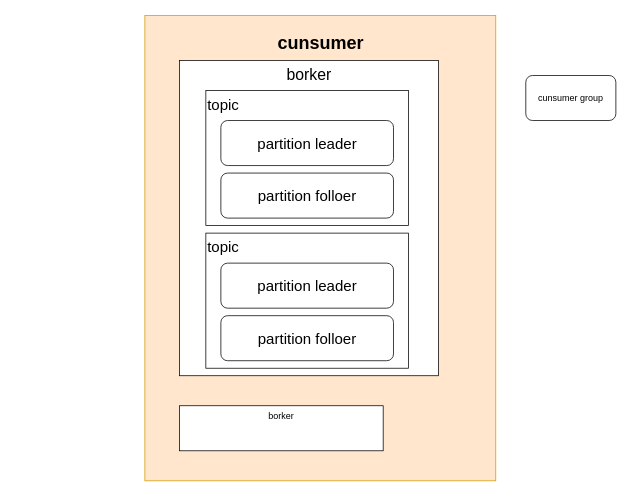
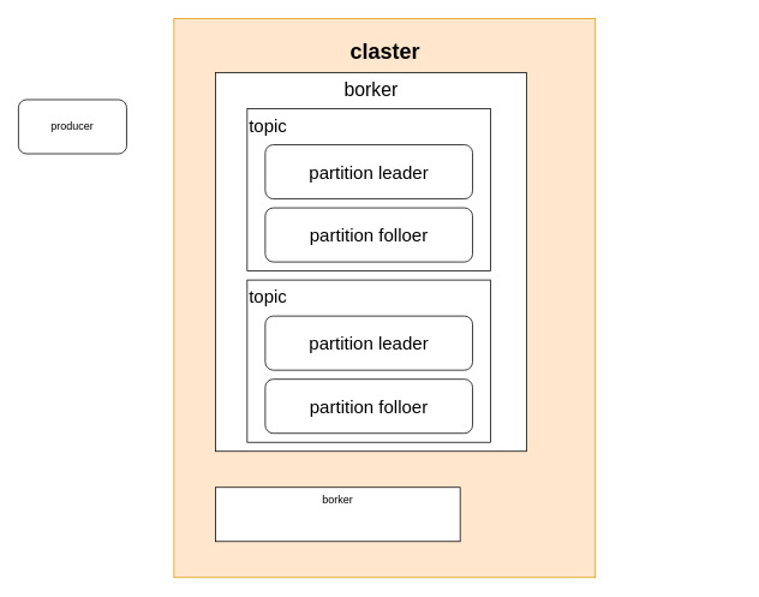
  <mxCell id="0" />
  <mxCell id="1" parent="0" />
- <mxCell id="2" value="&lt;h1&gt;cunsumer&lt;/h1&gt;" style="rounded=0;whiteSpace=wrap;html=1;fillColor=#ffe6cc;strokeColor=#d79b00;align=center;verticalAlign=top;" vertex="1" parent="1"><mxGeometry x="192.5" y="20" width="467.5" height="620" as="geometry" /></mxCell>
- <mxCell id="4" value="cunsumer group" style="rounded=1;whiteSpace=wrap;html=1;" parent="1" vertex="1"><mxGeometry x="700" y="100" width="120" height="60" as="geometry" /></mxCell>
+ <mxCell id="2" value="&lt;h1&gt;claster&lt;/h1&gt;" style="rounded=0;whiteSpace=wrap;html=1;fillColor=#ffe6cc;strokeColor=#d79b00;align=center;verticalAlign=top;" vertex="1" parent="1"><mxGeometry x="192.5" y="20" width="467.5" height="620" as="geometry" /></mxCell>
+ <mxCell id="3" value="producer" style="rounded=1;whiteSpace=wrap;html=1;" parent="1" vertex="1"><mxGeometry x="20" y="110" width="120" height="60" as="geometry" /></mxCell>
  <mxCell id="5" value="borker" style="rounded=0;whiteSpace=wrap;html=1;align=center;verticalAlign=top;" vertex="1" parent="1"><mxGeometry x="238.75" y="540" width="271.25" height="60" as="geometry" /></mxCell>
  <mxCell id="6" value="" style="group;" vertex="1" connectable="0" parent="1"><mxGeometry x="238.75" y="80" width="345" height="420" as="geometry" /></mxCell>
  <mxCell id="7" value="&lt;font style=&quot;font-size: 21px;&quot;&gt;borker&lt;/font&gt;" style="rounded=0;whiteSpace=wrap;html=1;align=center;verticalAlign=top;" parent="6" vertex="1"><mxGeometry width="345" height="420" as="geometry" /></mxCell>
  <mxCell id="8" value="" style="group;" vertex="1" connectable="0" parent="6"><mxGeometry x="35" y="40" width="270" height="180" as="geometry" /></mxCell>
  <mxCell id="9" value="topic" style="rounded=0;whiteSpace=wrap;html=1;verticalAlign=top;fontSize=20;align=left;movable=1;resizable=1;rotatable=1;deletable=1;editable=1;connectable=1;" vertex="1" parent="8"><mxGeometry width="270" height="180" as="geometry" /></mxCell>
  <mxCell id="10" value="partition leader" style="rounded=1;whiteSpace=wrap;html=1;fontSize=20;movable=0;resizable=0;rotatable=0;deletable=0;editable=0;connectable=0;" vertex="1" parent="8"><mxGeometry x="20" y="40" width="230" height="60" as="geometry" /></mxCell>
  <mxCell id="11" value="partition folloer" style="rounded=1;whiteSpace=wrap;html=1;fontSize=20;movable=0;resizable=0;rotatable=0;deletable=0;editable=0;connectable=0;" vertex="1" parent="8"><mxGeometry x="20" y="110" width="230" height="60" as="geometry" /></mxCell>
  <mxCell id="12" value="" style="group;" vertex="1" connectable="0" parent="6"><mxGeometry x="35" y="230" width="270" height="180" as="geometry" /></mxCell>
  <mxCell id="13" value="topic" style="rounded=0;whiteSpace=wrap;html=1;verticalAlign=top;fontSize=20;align=left;movable=1;resizable=1;rotatable=1;deletable=1;editable=1;connectable=1;" vertex="1" parent="12"><mxGeometry width="270" height="180" as="geometry" /></mxCell>
  <mxCell id="14" value="partition leader" style="rounded=1;whiteSpace=wrap;html=1;fontSize=20;movable=0;resizable=0;rotatable=0;deletable=0;editable=0;connectable=0;" vertex="1" parent="12"><mxGeometry x="20" y="40" width="230" height="60" as="geometry" /></mxCell>
  <mxCell id="15" value="partition folloer" style="rounded=1;whiteSpace=wrap;html=1;fontSize=20;movable=0;resizable=0;rotatable=0;deletable=0;editable=0;connectable=0;" vertex="1" parent="12"><mxGeometry x="20" y="110" width="230" height="60" as="geometry" /></mxCell>
